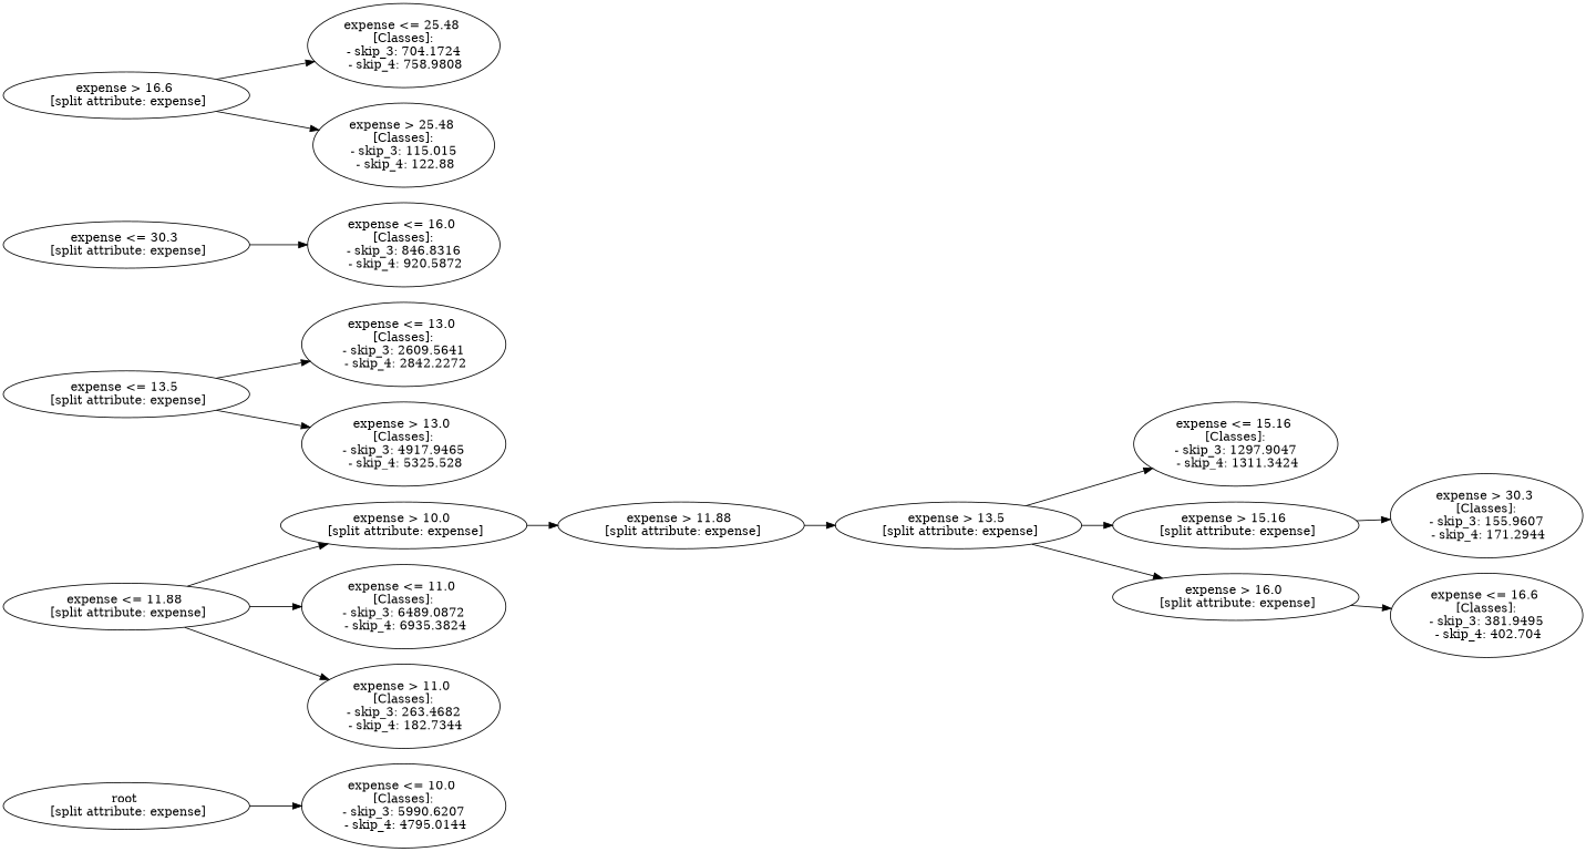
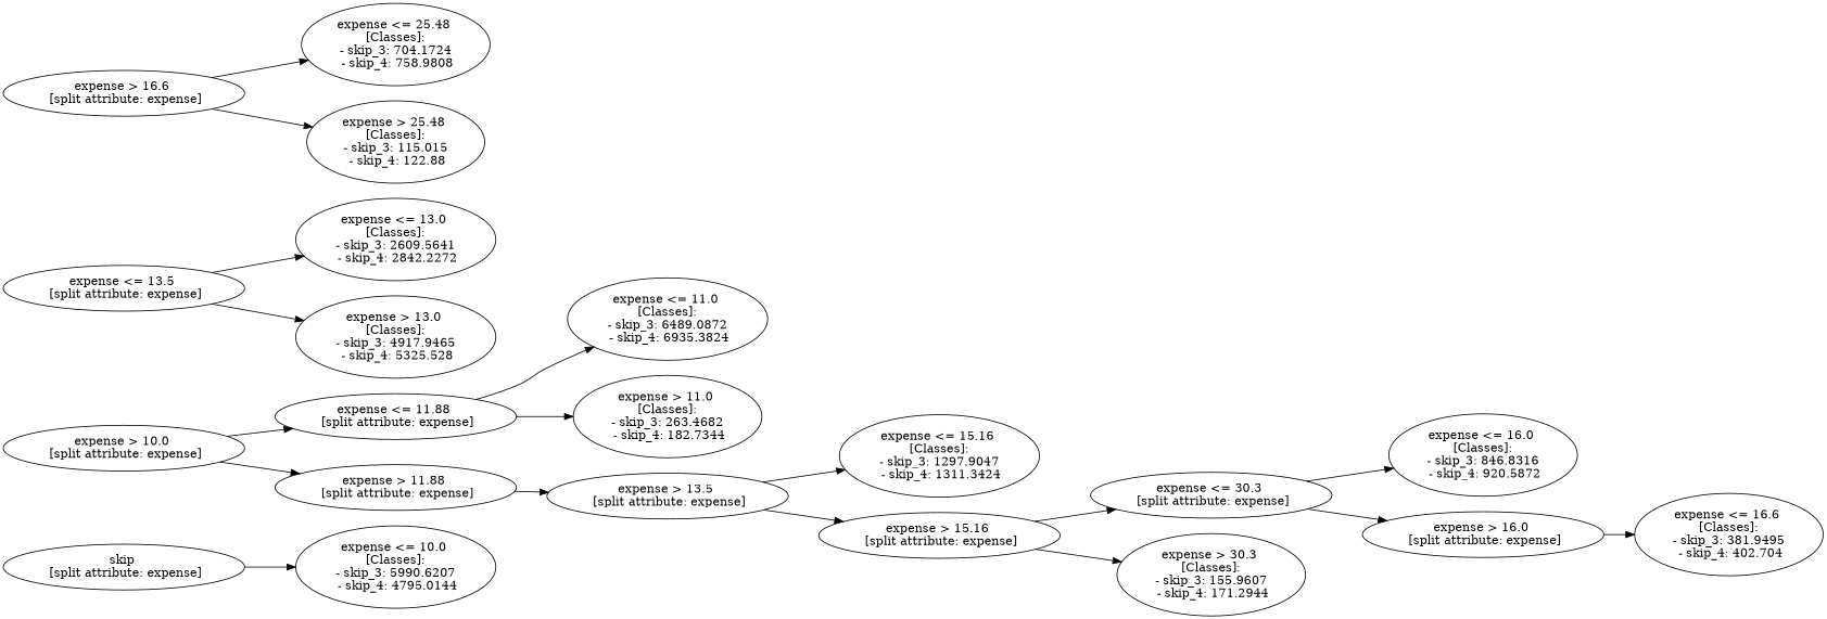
  digraph {
    rankdir=LR
-   n1 [label="root \n [split attribute: expense]"]
+   n1 [label="skip \n [split attribute: expense]"]
    n2 [label="expense <= 10.0 \n [Classes]: \n - skip_3: 5990.6207 \n - skip_4: 4795.0144"]
    n3 [label="expense > 10.0 \n [split attribute: expense]"]
    n4 [label="expense <= 11.88 \n [split attribute: expense]"]
    n5 [label="expense > 11.88 \n [split attribute: expense]"]
    n6 [label="expense <= 11.0 \n [Classes]: \n - skip_3: 6489.0872 \n - skip_4: 6935.3824"]
    n7 [label="expense > 11.0 \n [Classes]: \n - skip_3: 263.4682 \n - skip_4: 182.7344"]
    n8 [label="expense > 13.5 \n [split attribute: expense]"]
    n9 [label="expense <= 13.5 \n [split attribute: expense]"]
    n10 [label="expense <= 13.0 \n [Classes]: \n - skip_3: 2609.5641 \n - skip_4: 2842.2272"]
    n11 [label="expense > 13.0 \n [Classes]: \n - skip_3: 4917.9465 \n - skip_4: 5325.528"]
    n12 [label="expense <= 15.16 \n [Classes]: \n - skip_3: 1297.9047 \n - skip_4: 1311.3424"]
    n13 [label="expense > 15.16 \n [split attribute: expense]"]
    n14 [label="expense <= 30.3 \n [split attribute: expense]"]
    n15 [label="expense > 30.3 \n [Classes]: \n - skip_3: 155.9607 \n - skip_4: 171.2944"]
    n16 [label="expense <= 16.0 \n [Classes]: \n - skip_3: 846.8316 \n - skip_4: 920.5872"]
    n17 [label="expense > 16.0 \n [split attribute: expense]"]
    n18 [label="expense <= 16.6 \n [Classes]: \n - skip_3: 381.9495 \n - skip_4: 402.704"]
    n19 [label="expense > 16.6 \n [split attribute: expense]"]
    n20 [label="expense <= 25.48 \n [Classes]: \n - skip_3: 704.1724 \n - skip_4: 758.9808"]
    n21 [label="expense > 25.48 \n [Classes]: \n - skip_3: 115.015 \n - skip_4: 122.88"]
    n1 -> n2
-   n4 -> n3
+   n3 -> n4
    n3 -> n5
    n4 -> n6
    n4 -> n7
    n5 -> n8
    n8 -> n12
    n8 -> n13
    n9 -> n10
    n9 -> n11
+   n13 -> n14
    n13 -> n15
    n14 -> n16
-   n8 -> n17
+   n14 -> n17
    n17 -> n18
    n19 -> n20
    n19 -> n21
  }
